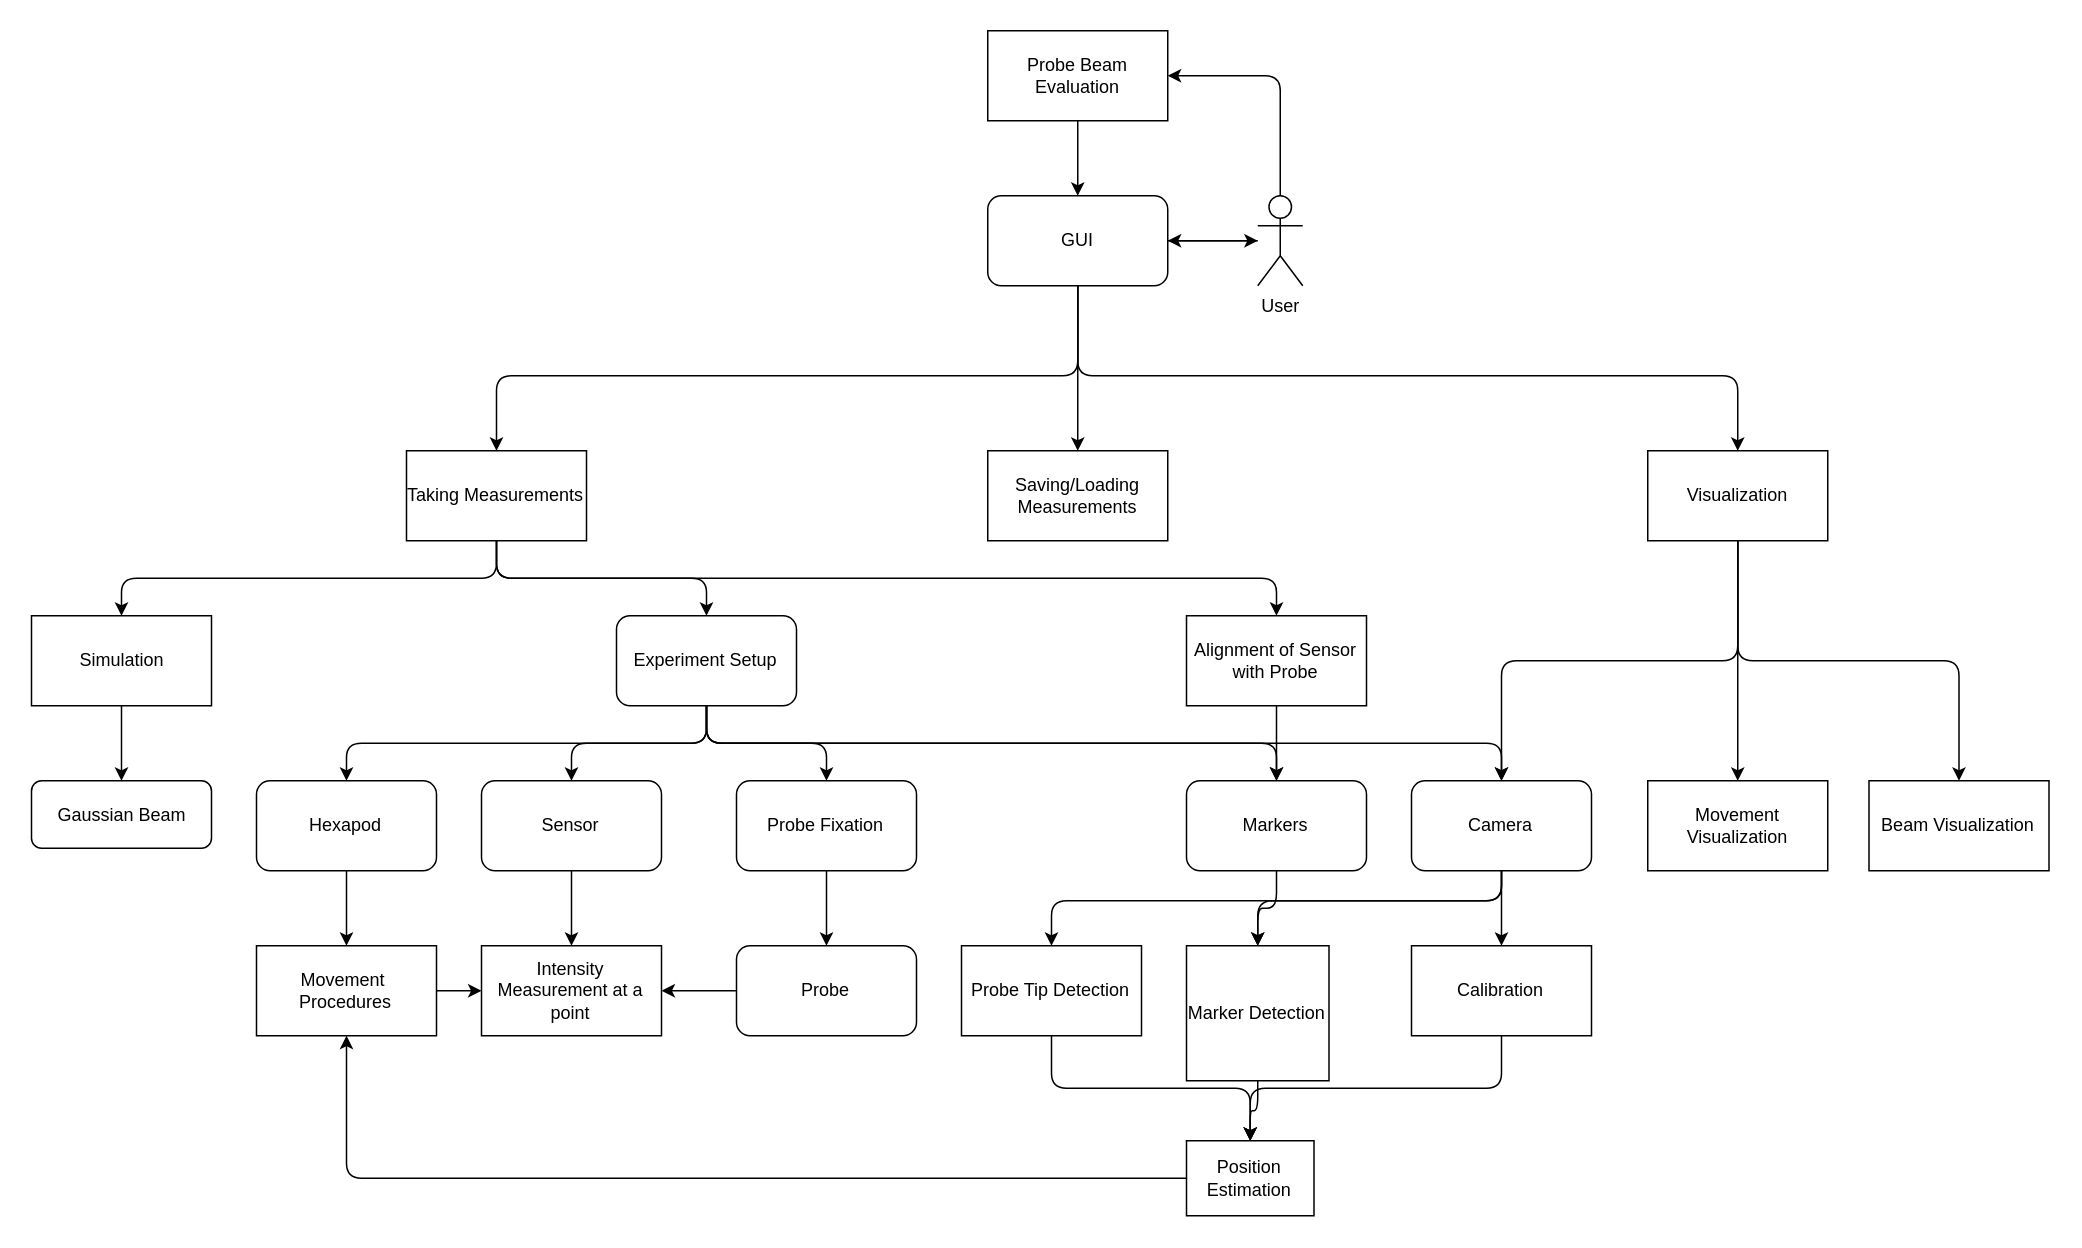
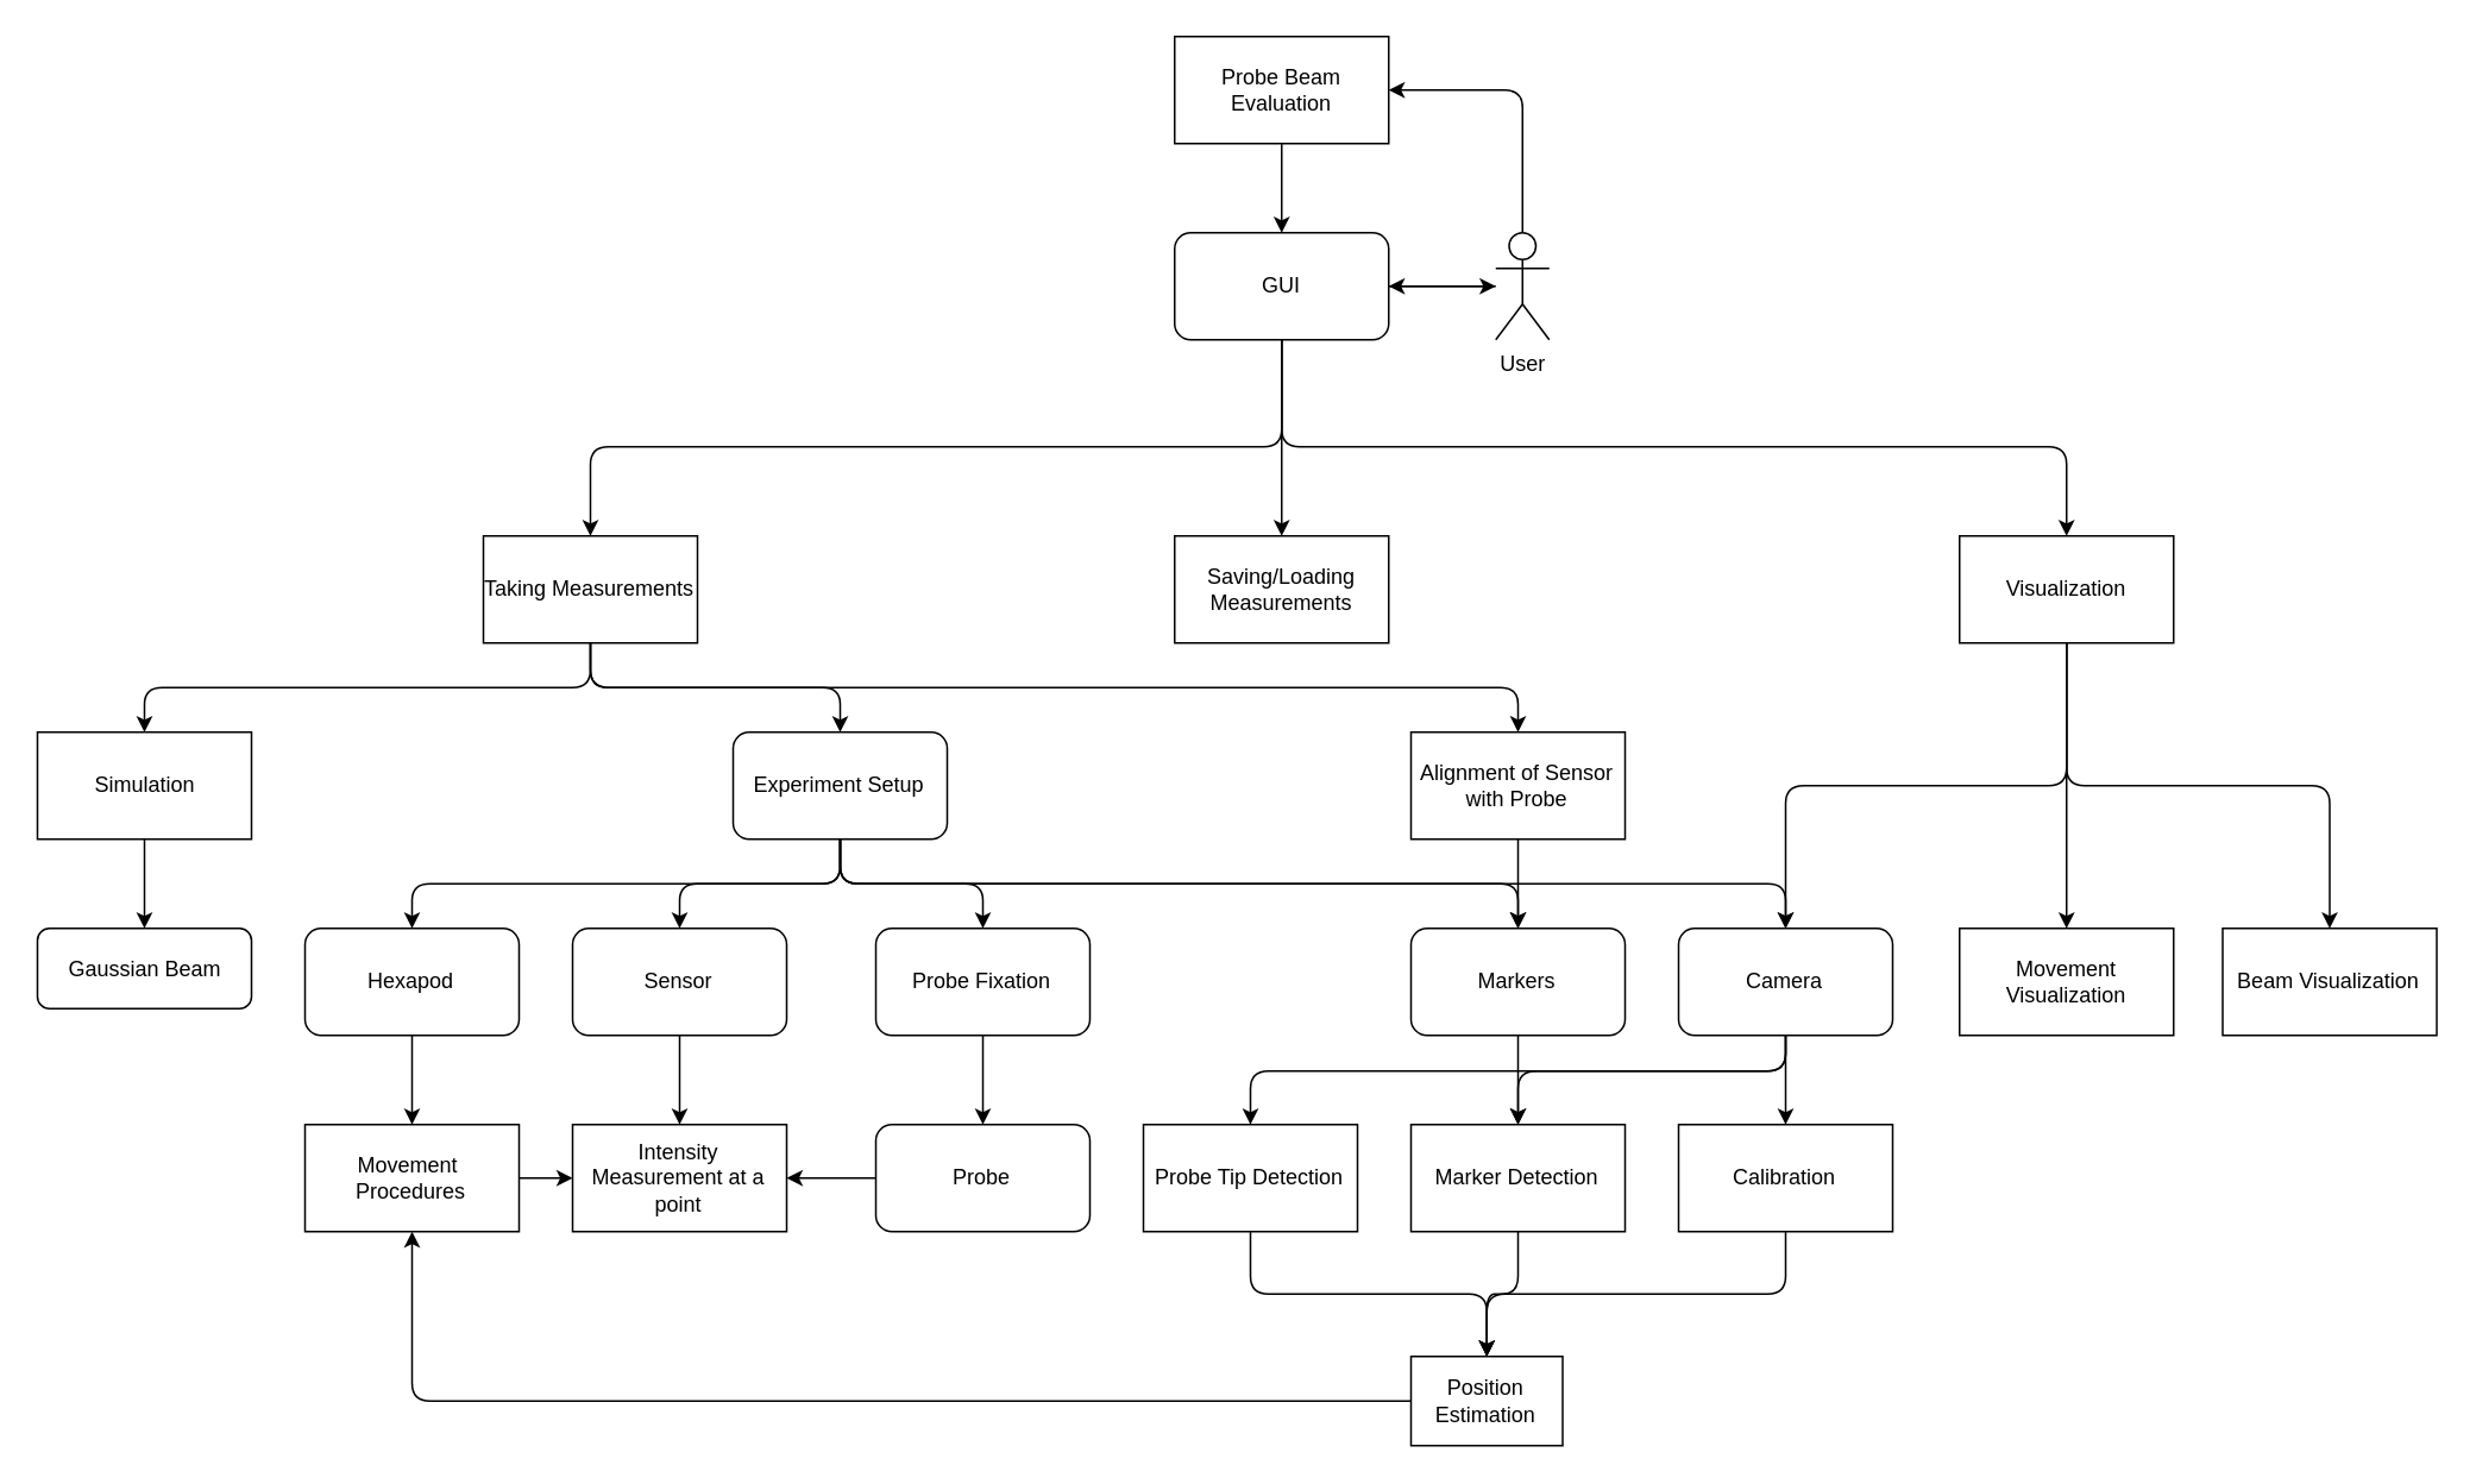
  <mxCell id="0" />
  <mxCell id="1" parent="0" />
  <mxCell id="2" style="edgeStyle=elbowEdgeStyle;elbow=vertical;html=1;" parent="1" source="3" target="54" edge="1"><mxGeometry relative="1" as="geometry" /></mxCell>
- <mxCell id="3" value="Marker Detection" style="rounded=0;whiteSpace=wrap;html=1;" parent="1" vertex="1"><mxGeometry x="790.498" y="630" width="95" height="90" as="geometry" /></mxCell>
+ <mxCell id="3" value="Marker Detection" style="rounded=0;whiteSpace=wrap;html=1;" parent="1" vertex="1"><mxGeometry x="790.498" y="630" width="120" height="60" as="geometry" /></mxCell>
  <mxCell id="4" style="edgeStyle=elbowEdgeStyle;html=1;exitX=0.5;exitY=1;exitDx=0;exitDy=0;entryX=0.5;entryY=0;entryDx=0;entryDy=0;elbow=vertical;orthogonal=1;" parent="1" source="10" target="14" edge="1"><mxGeometry relative="1" as="geometry"><mxPoint y="20" as="sourcePoint" x="-932" /><mxPoint x="-1032" y="150" as="targetPoint" /><Array as="points"><mxPoint x="648" y="250" /></Array></mxGeometry></mxCell>
  <mxCell id="5" style="edgeStyle=none;html=1;" edge="1" parent="1" source="6" target="10"><mxGeometry relative="1" as="geometry" /></mxCell>
  <mxCell id="6" value="Probe Beam Evaluation" style="rounded=0;whiteSpace=wrap;html=1;" parent="1" vertex="1"><mxGeometry x="657.998" y="20" width="120" height="60" as="geometry" /></mxCell>
  <mxCell id="7" style="edgeStyle=elbowEdgeStyle;elbow=vertical;html=1;entryX=0.5;entryY=0;entryDx=0;entryDy=0;orthogonal=1;exitX=0.5;exitY=1;exitDx=0;exitDy=0;" parent="1" source="10" target="26" edge="1"><mxGeometry relative="1" as="geometry" /></mxCell>
  <mxCell id="8" style="edgeStyle=elbowEdgeStyle;elbow=vertical;html=1;entryX=0.5;entryY=0;entryDx=0;entryDy=0;" parent="1" source="10" target="18" edge="1"><mxGeometry relative="1" as="geometry"><Array as="points"><mxPoint x="1058" y="250" /></Array></mxGeometry></mxCell>
  <mxCell id="9" style="edgeStyle=elbowEdgeStyle;elbow=vertical;html=1;" parent="1" source="10" target="58" edge="1"><mxGeometry relative="1" as="geometry" /></mxCell>
  <mxCell id="10" value="GUI" style="rounded=1;whiteSpace=wrap;html=1;" parent="1" vertex="1"><mxGeometry x="657.998" y="130" width="120" height="60" as="geometry" /></mxCell>
  <mxCell id="11" style="edgeStyle=elbowEdgeStyle;elbow=vertical;html=1;entryX=0.5;entryY=0;entryDx=0;entryDy=0;orthogonal=1;" parent="1" source="14" target="25" edge="1"><mxGeometry relative="1" as="geometry" /></mxCell>
  <mxCell id="12" style="edgeStyle=elbowEdgeStyle;html=1;entryX=0.5;entryY=0;entryDx=0;entryDy=0;orthogonal=1;elbow=vertical;" parent="1" source="14" target="44" edge="1"><mxGeometry relative="1" as="geometry" /></mxCell>
  <mxCell id="13" style="edgeStyle=elbowEdgeStyle;elbow=vertical;html=1;" parent="1" source="14" target="37" edge="1"><mxGeometry relative="1" as="geometry" /></mxCell>
  <mxCell id="14" value="Taking Measurements" style="rounded=0;whiteSpace=wrap;html=1;" parent="1" vertex="1"><mxGeometry x="270.498" y="300" width="120" height="60" as="geometry" /></mxCell>
  <mxCell id="15" style="edgeStyle=elbowEdgeStyle;html=1;entryX=0.5;entryY=0;entryDx=0;entryDy=0;exitX=0.5;exitY=1;exitDx=0;exitDy=0;elbow=vertical;orthogonal=1;" parent="1" source="18" target="55" edge="1"><mxGeometry relative="1" as="geometry"><mxPoint x="1740.5" y="590" as="targetPoint" /></mxGeometry></mxCell>
  <mxCell id="16" style="edgeStyle=elbowEdgeStyle;elbow=vertical;html=1;entryX=0.5;entryY=0;entryDx=0;entryDy=0;orthogonal=1;exitX=0.5;exitY=1;exitDx=0;exitDy=0;" parent="1" source="18" target="19" edge="1"><mxGeometry relative="1" as="geometry" /></mxCell>
  <mxCell id="17" style="edgeStyle=elbowEdgeStyle;elbow=vertical;html=1;exitX=0.5;exitY=1;exitDx=0;exitDy=0;entryX=0.5;entryY=0;entryDx=0;entryDy=0;" parent="1" source="18" target="40" edge="1"><mxGeometry relative="1" as="geometry"><mxPoint x="1000.5" y="520" as="targetPoint" /><Array as="points" /></mxGeometry></mxCell>
  <mxCell id="18" value="Visualization" style="rounded=0;whiteSpace=wrap;html=1;" parent="1" vertex="1"><mxGeometry x="1097.998" y="300" width="120" height="60" as="geometry" /></mxCell>
  <mxCell id="19" value="Movement Visualization" style="rounded=0;whiteSpace=wrap;html=1;" parent="1" vertex="1"><mxGeometry x="1097.998" y="520" width="120" height="60" as="geometry" /></mxCell>
  <mxCell id="20" style="edgeStyle=elbowEdgeStyle;elbow=vertical;html=1;exitX=0.5;exitY=1;exitDx=0;exitDy=0;orthogonal=1;" parent="1" source="25" target="32" edge="1"><mxGeometry relative="1" as="geometry" /></mxCell>
  <mxCell id="21" style="edgeStyle=elbowEdgeStyle;elbow=vertical;html=1;exitX=0.5;exitY=1;exitDx=0;exitDy=0;entryX=0.5;entryY=0;entryDx=0;entryDy=0;orthogonal=1;" parent="1" source="25" target="28" edge="1"><mxGeometry relative="1" as="geometry" /></mxCell>
  <mxCell id="22" style="edgeStyle=elbowEdgeStyle;elbow=vertical;html=1;orthogonal=1;" parent="1" source="25" target="40" edge="1"><mxGeometry relative="1" as="geometry" /></mxCell>
  <mxCell id="23" style="edgeStyle=elbowEdgeStyle;elbow=vertical;html=1;orthogonal=1;" parent="1" source="25" target="30" edge="1"><mxGeometry relative="1" as="geometry" /></mxCell>
  <mxCell id="24" style="edgeStyle=elbowEdgeStyle;elbow=vertical;html=1;entryX=0.5;entryY=0;entryDx=0;entryDy=0;" parent="1" source="25" target="52" edge="1"><mxGeometry relative="1" as="geometry" /></mxCell>
  <mxCell id="25" value="Experiment Setup" style="rounded=1;whiteSpace=wrap;html=1;" parent="1" vertex="1"><mxGeometry x="410.498" y="410" width="120" height="60" as="geometry" /></mxCell>
  <mxCell id="26" value="Saving/Loading&lt;br&gt;Measurements" style="rounded=0;whiteSpace=wrap;html=1;" parent="1" vertex="1"><mxGeometry x="657.998" y="300" width="120" height="60" as="geometry" /></mxCell>
  <mxCell id="27" style="edgeStyle=elbowEdgeStyle;elbow=vertical;html=1;" parent="1" source="28" target="34" edge="1"><mxGeometry relative="1" as="geometry" /></mxCell>
  <mxCell id="28" value="Hexapod" style="rounded=1;whiteSpace=wrap;html=1;" parent="1" vertex="1"><mxGeometry x="170.498" y="520" width="120" height="60" as="geometry" /></mxCell>
  <mxCell id="29" style="edgeStyle=elbowEdgeStyle;elbow=vertical;html=1;orthogonal=1;entryX=0.5;entryY=0;entryDx=0;entryDy=0;" parent="1" source="30" target="42" edge="1"><mxGeometry relative="1" as="geometry"><mxPoint x="609.98" y="720" as="targetPoint" /></mxGeometry></mxCell>
  <mxCell id="30" value="Probe Fixation" style="rounded=1;whiteSpace=wrap;html=1;" parent="1" vertex="1"><mxGeometry x="490.498" y="520" width="120" height="60" as="geometry" /></mxCell>
  <mxCell id="31" style="edgeStyle=elbowEdgeStyle;elbow=vertical;html=1;entryX=0.5;entryY=0;entryDx=0;entryDy=0;" parent="1" source="32" target="35" edge="1"><mxGeometry relative="1" as="geometry" /></mxCell>
  <mxCell id="32" value="Sensor" style="rounded=1;whiteSpace=wrap;html=1;" parent="1" vertex="1"><mxGeometry x="320.498" y="520" width="120" height="60" as="geometry" /></mxCell>
  <mxCell id="33" style="edgeStyle=elbowEdgeStyle;elbow=vertical;html=1;entryX=0;entryY=0.5;entryDx=0;entryDy=0;" parent="1" source="34" target="35" edge="1"><mxGeometry relative="1" as="geometry" /></mxCell>
  <mxCell id="34" value="Movement&amp;nbsp;&lt;br&gt;Procedures" style="rounded=0;whiteSpace=wrap;html=1;" parent="1" vertex="1"><mxGeometry x="170.498" y="630" width="120" height="60" as="geometry" /></mxCell>
  <mxCell id="35" value="Intensity Measurement at a point" style="rounded=0;whiteSpace=wrap;html=1;" parent="1" vertex="1"><mxGeometry x="320.498" y="630" width="120" height="60" as="geometry" /></mxCell>
  <mxCell id="36" style="edgeStyle=orthogonalEdgeStyle;elbow=vertical;html=1;entryX=0.5;entryY=0;entryDx=0;entryDy=0;" parent="1" source="37" target="52" edge="1"><mxGeometry relative="1" as="geometry"><mxPoint x="880.5" y="450" as="targetPoint" /></mxGeometry></mxCell>
  <mxCell id="37" value="Alignment of Sensor with Probe" style="rounded=0;whiteSpace=wrap;html=1;" parent="1" vertex="1"><mxGeometry x="790.498" y="410" width="120" height="60" as="geometry" /></mxCell>
  <mxCell id="38" style="edgeStyle=elbowEdgeStyle;elbow=vertical;html=1;" parent="1" source="40" target="3" edge="1"><mxGeometry relative="1" as="geometry"><Array as="points"><mxPoint x="930.5" y="600" /></Array></mxGeometry></mxCell>
  <mxCell id="39" style="edgeStyle=elbowEdgeStyle;elbow=vertical;html=1;entryX=0.5;entryY=0;entryDx=0;entryDy=0;" parent="1" source="40" target="47" edge="1"><mxGeometry relative="1" as="geometry"><Array as="points"><mxPoint x="850.5" y="600" /></Array></mxGeometry></mxCell>
  <mxCell id="40" value="Camera" style="rounded=1;whiteSpace=wrap;html=1;" parent="1" vertex="1"><mxGeometry x="940.498" y="520" width="120" height="60" as="geometry" /></mxCell>
  <mxCell id="41" style="edgeStyle=elbowEdgeStyle;elbow=vertical;html=1;" parent="1" source="42" target="35" edge="1"><mxGeometry relative="1" as="geometry" /></mxCell>
  <mxCell id="42" value="Probe" style="rounded=1;whiteSpace=wrap;html=1;" parent="1" vertex="1"><mxGeometry x="490.498" y="630" width="120" height="60" as="geometry" /></mxCell>
  <mxCell id="43" style="edgeStyle=elbowEdgeStyle;elbow=vertical;html=1;exitX=0.5;exitY=1;exitDx=0;exitDy=0;entryX=0.5;entryY=0;entryDx=0;entryDy=0;orthogonal=1;" parent="1" source="44" target="45" edge="1"><mxGeometry relative="1" as="geometry" /></mxCell>
  <mxCell id="44" value="Simulation" style="rounded=0;whiteSpace=wrap;html=1;" parent="1" vertex="1"><mxGeometry x="20.5" y="410" width="120" height="60" as="geometry" /></mxCell>
  <mxCell id="45" value="Gaussian Beam" style="rounded=1;whiteSpace=wrap;html=1;" parent="1" vertex="1"><mxGeometry x="20.5" y="520" width="120" height="45" as="geometry" /></mxCell>
  <mxCell id="46" style="edgeStyle=elbowEdgeStyle;elbow=vertical;html=1;" parent="1" source="47" target="54" edge="1"><mxGeometry relative="1" as="geometry" /></mxCell>
  <mxCell id="47" value="Probe Tip Detection" style="rounded=0;whiteSpace=wrap;html=1;" parent="1" vertex="1"><mxGeometry x="640.498" y="630" width="120" height="60" as="geometry" /></mxCell>
  <mxCell id="48" style="edgeStyle=elbowEdgeStyle;elbow=vertical;html=1;" parent="1" source="49" target="54" edge="1"><mxGeometry relative="1" as="geometry" /></mxCell>
  <mxCell id="49" value="Calibration" style="rounded=0;whiteSpace=wrap;html=1;" parent="1" vertex="1"><mxGeometry x="940.498" y="630" width="120" height="60" as="geometry" /></mxCell>
  <mxCell id="50" style="edgeStyle=elbowEdgeStyle;elbow=vertical;html=1;entryX=0.5;entryY=0;entryDx=0;entryDy=0;exitX=0.5;exitY=1;exitDx=0;exitDy=0;" parent="1" source="40" target="49" edge="1"><mxGeometry relative="1" as="geometry"><Array as="points"><mxPoint x="1000.5" y="610" /></Array></mxGeometry></mxCell>
  <mxCell id="51" style="edgeStyle=elbowEdgeStyle;elbow=vertical;html=1;entryX=0.5;entryY=0;entryDx=0;entryDy=0;" parent="1" source="52" target="3" edge="1"><mxGeometry relative="1" as="geometry" /></mxCell>
  <mxCell id="52" value="Markers" style="rounded=1;whiteSpace=wrap;html=1;" parent="1" vertex="1"><mxGeometry x="790.498" y="520" width="120" height="60" as="geometry" /></mxCell>
  <mxCell id="53" style="edgeStyle=orthogonalEdgeStyle;elbow=vertical;html=1;entryX=0.5;entryY=1;entryDx=0;entryDy=0;exitX=0;exitY=0.5;exitDx=0;exitDy=0;" parent="1" source="54" target="34" edge="1"><mxGeometry relative="1" as="geometry" /></mxCell>
  <mxCell id="54" value="Position Estimation" style="rounded=0;whiteSpace=wrap;html=1;" parent="1" vertex="1"><mxGeometry x="790.498" y="760" width="85" height="50" as="geometry" /></mxCell>
  <mxCell id="55" value="Beam Visualization" style="rounded=0;whiteSpace=wrap;html=1;" parent="1" vertex="1"><mxGeometry x="1245.498" y="520" width="120" height="60" as="geometry" /></mxCell>
  <mxCell id="56" style="edgeStyle=elbowEdgeStyle;elbow=vertical;html=1;" parent="1" source="58" target="10" edge="1"><mxGeometry relative="1" as="geometry" /></mxCell>
  <mxCell id="57" style="edgeStyle=none;html=1;entryX=1;entryY=0.5;entryDx=0;entryDy=0;" edge="1" parent="1" source="58" target="6"><mxGeometry relative="1" as="geometry"><mxPoint x="853" y="50" as="targetPoint" /><Array as="points"><mxPoint x="853" y="50" /></Array></mxGeometry></mxCell>
  <mxCell id="58" value="User" style="shape=umlActor;verticalLabelPosition=bottom;verticalAlign=top;html=1;outlineConnect=0;" parent="1" vertex="1"><mxGeometry x="838" y="130" width="30" height="60" as="geometry" /></mxCell>
